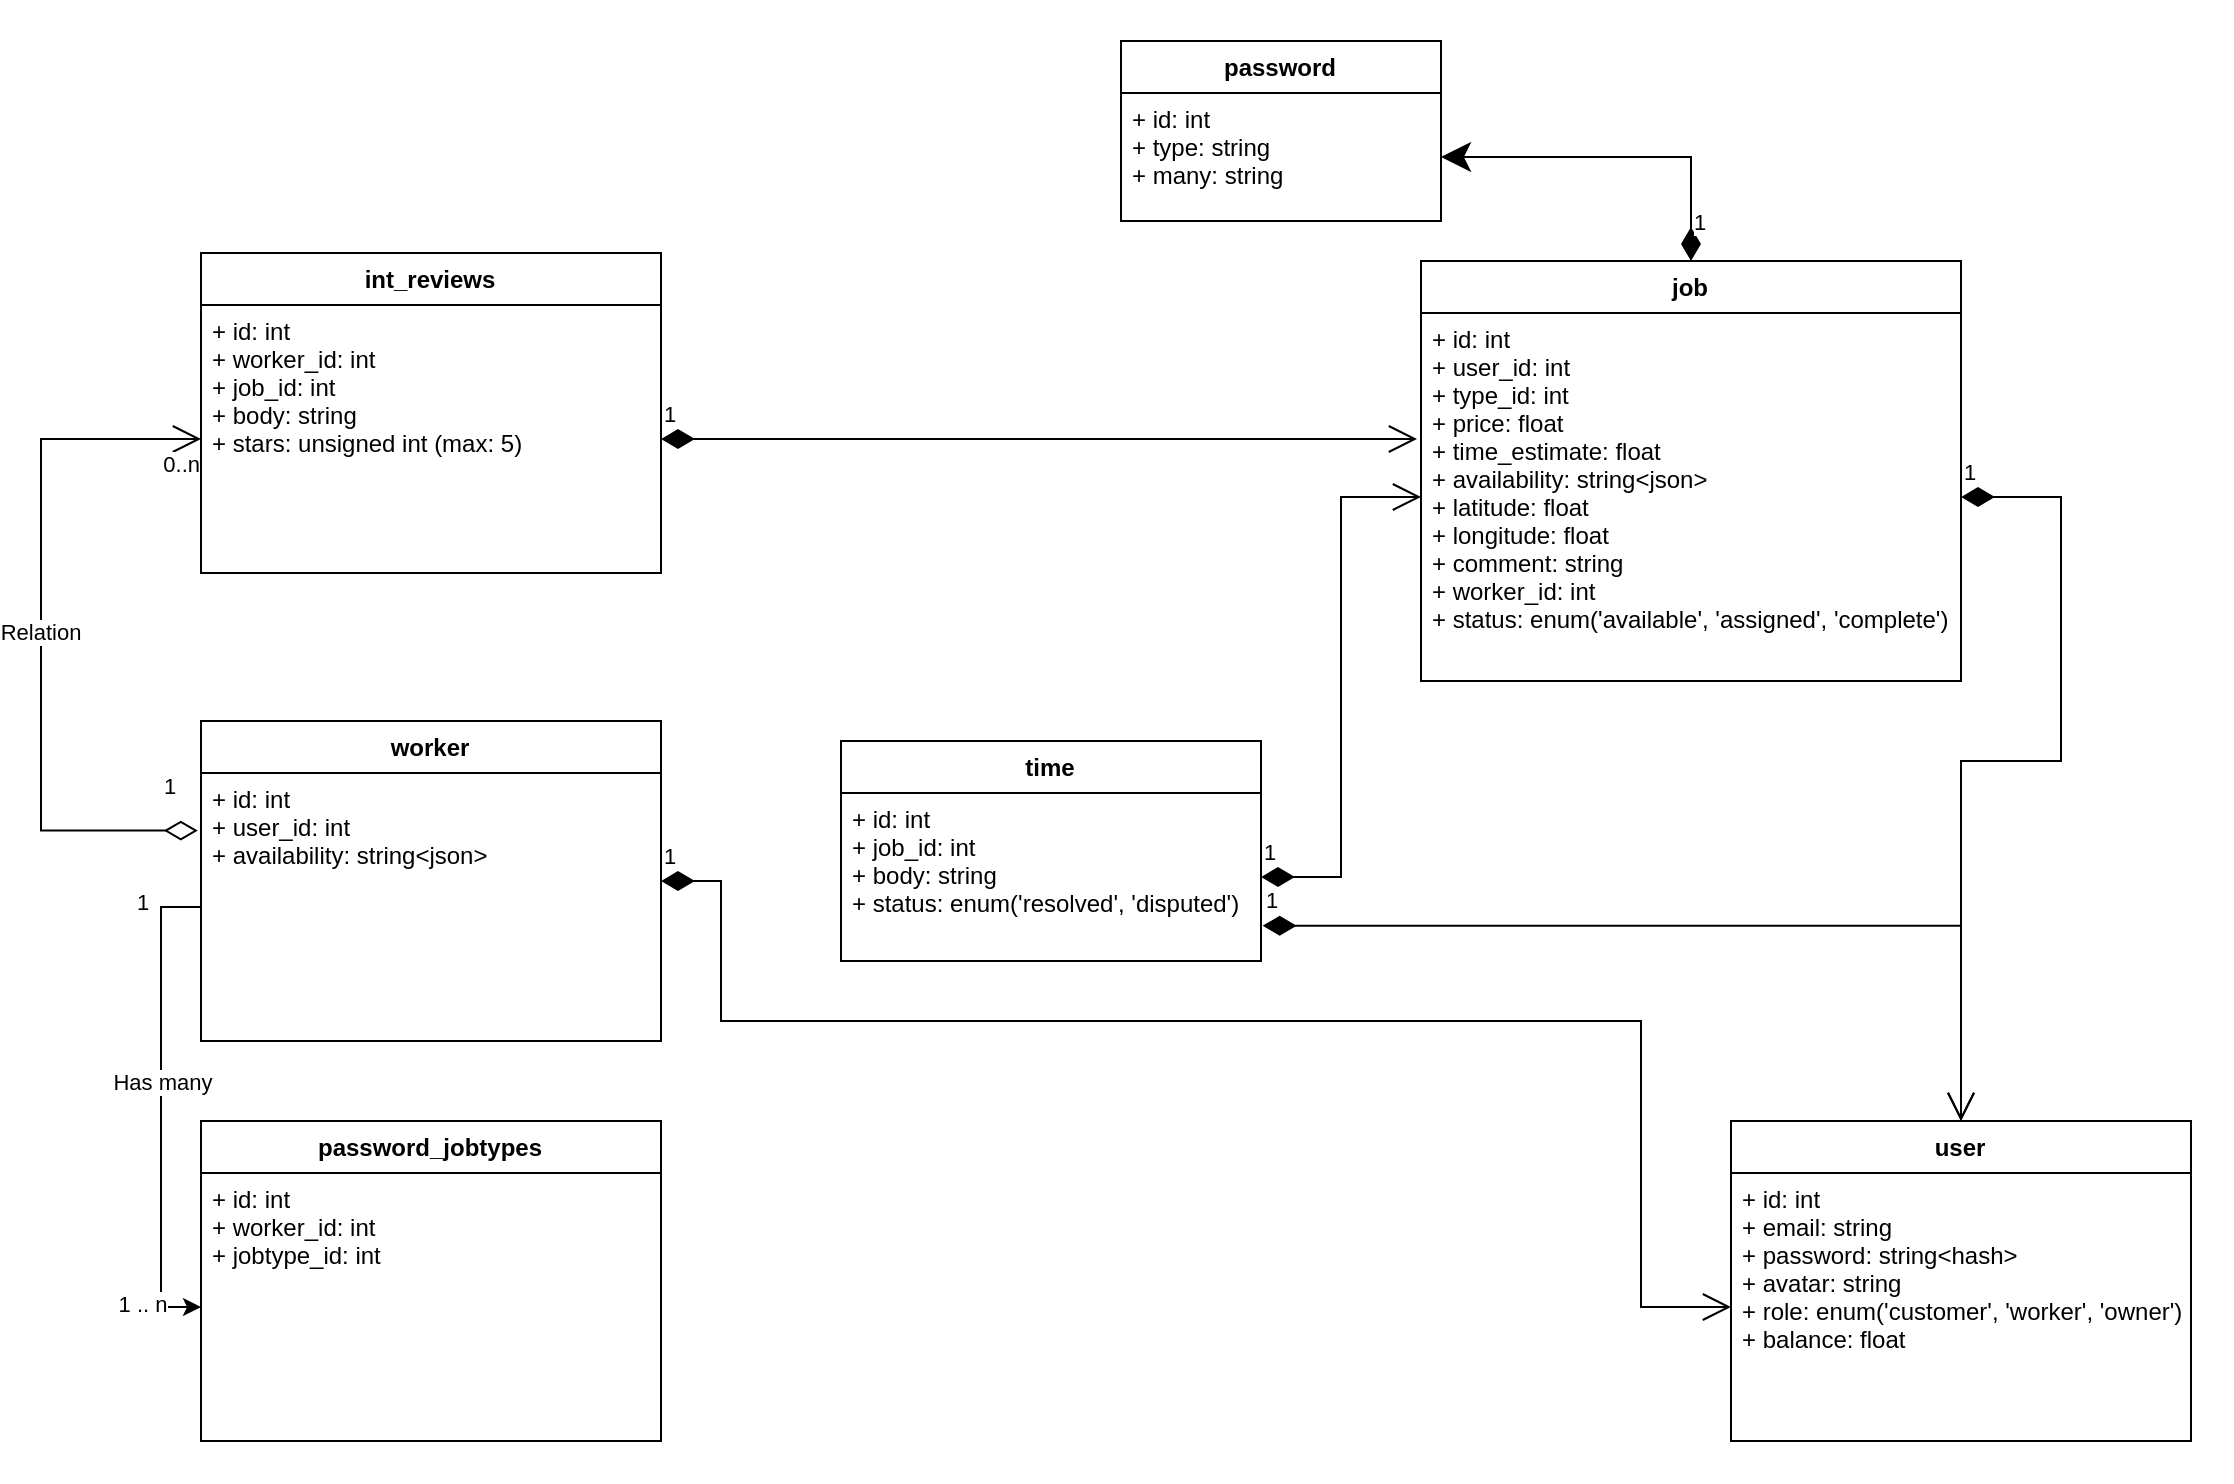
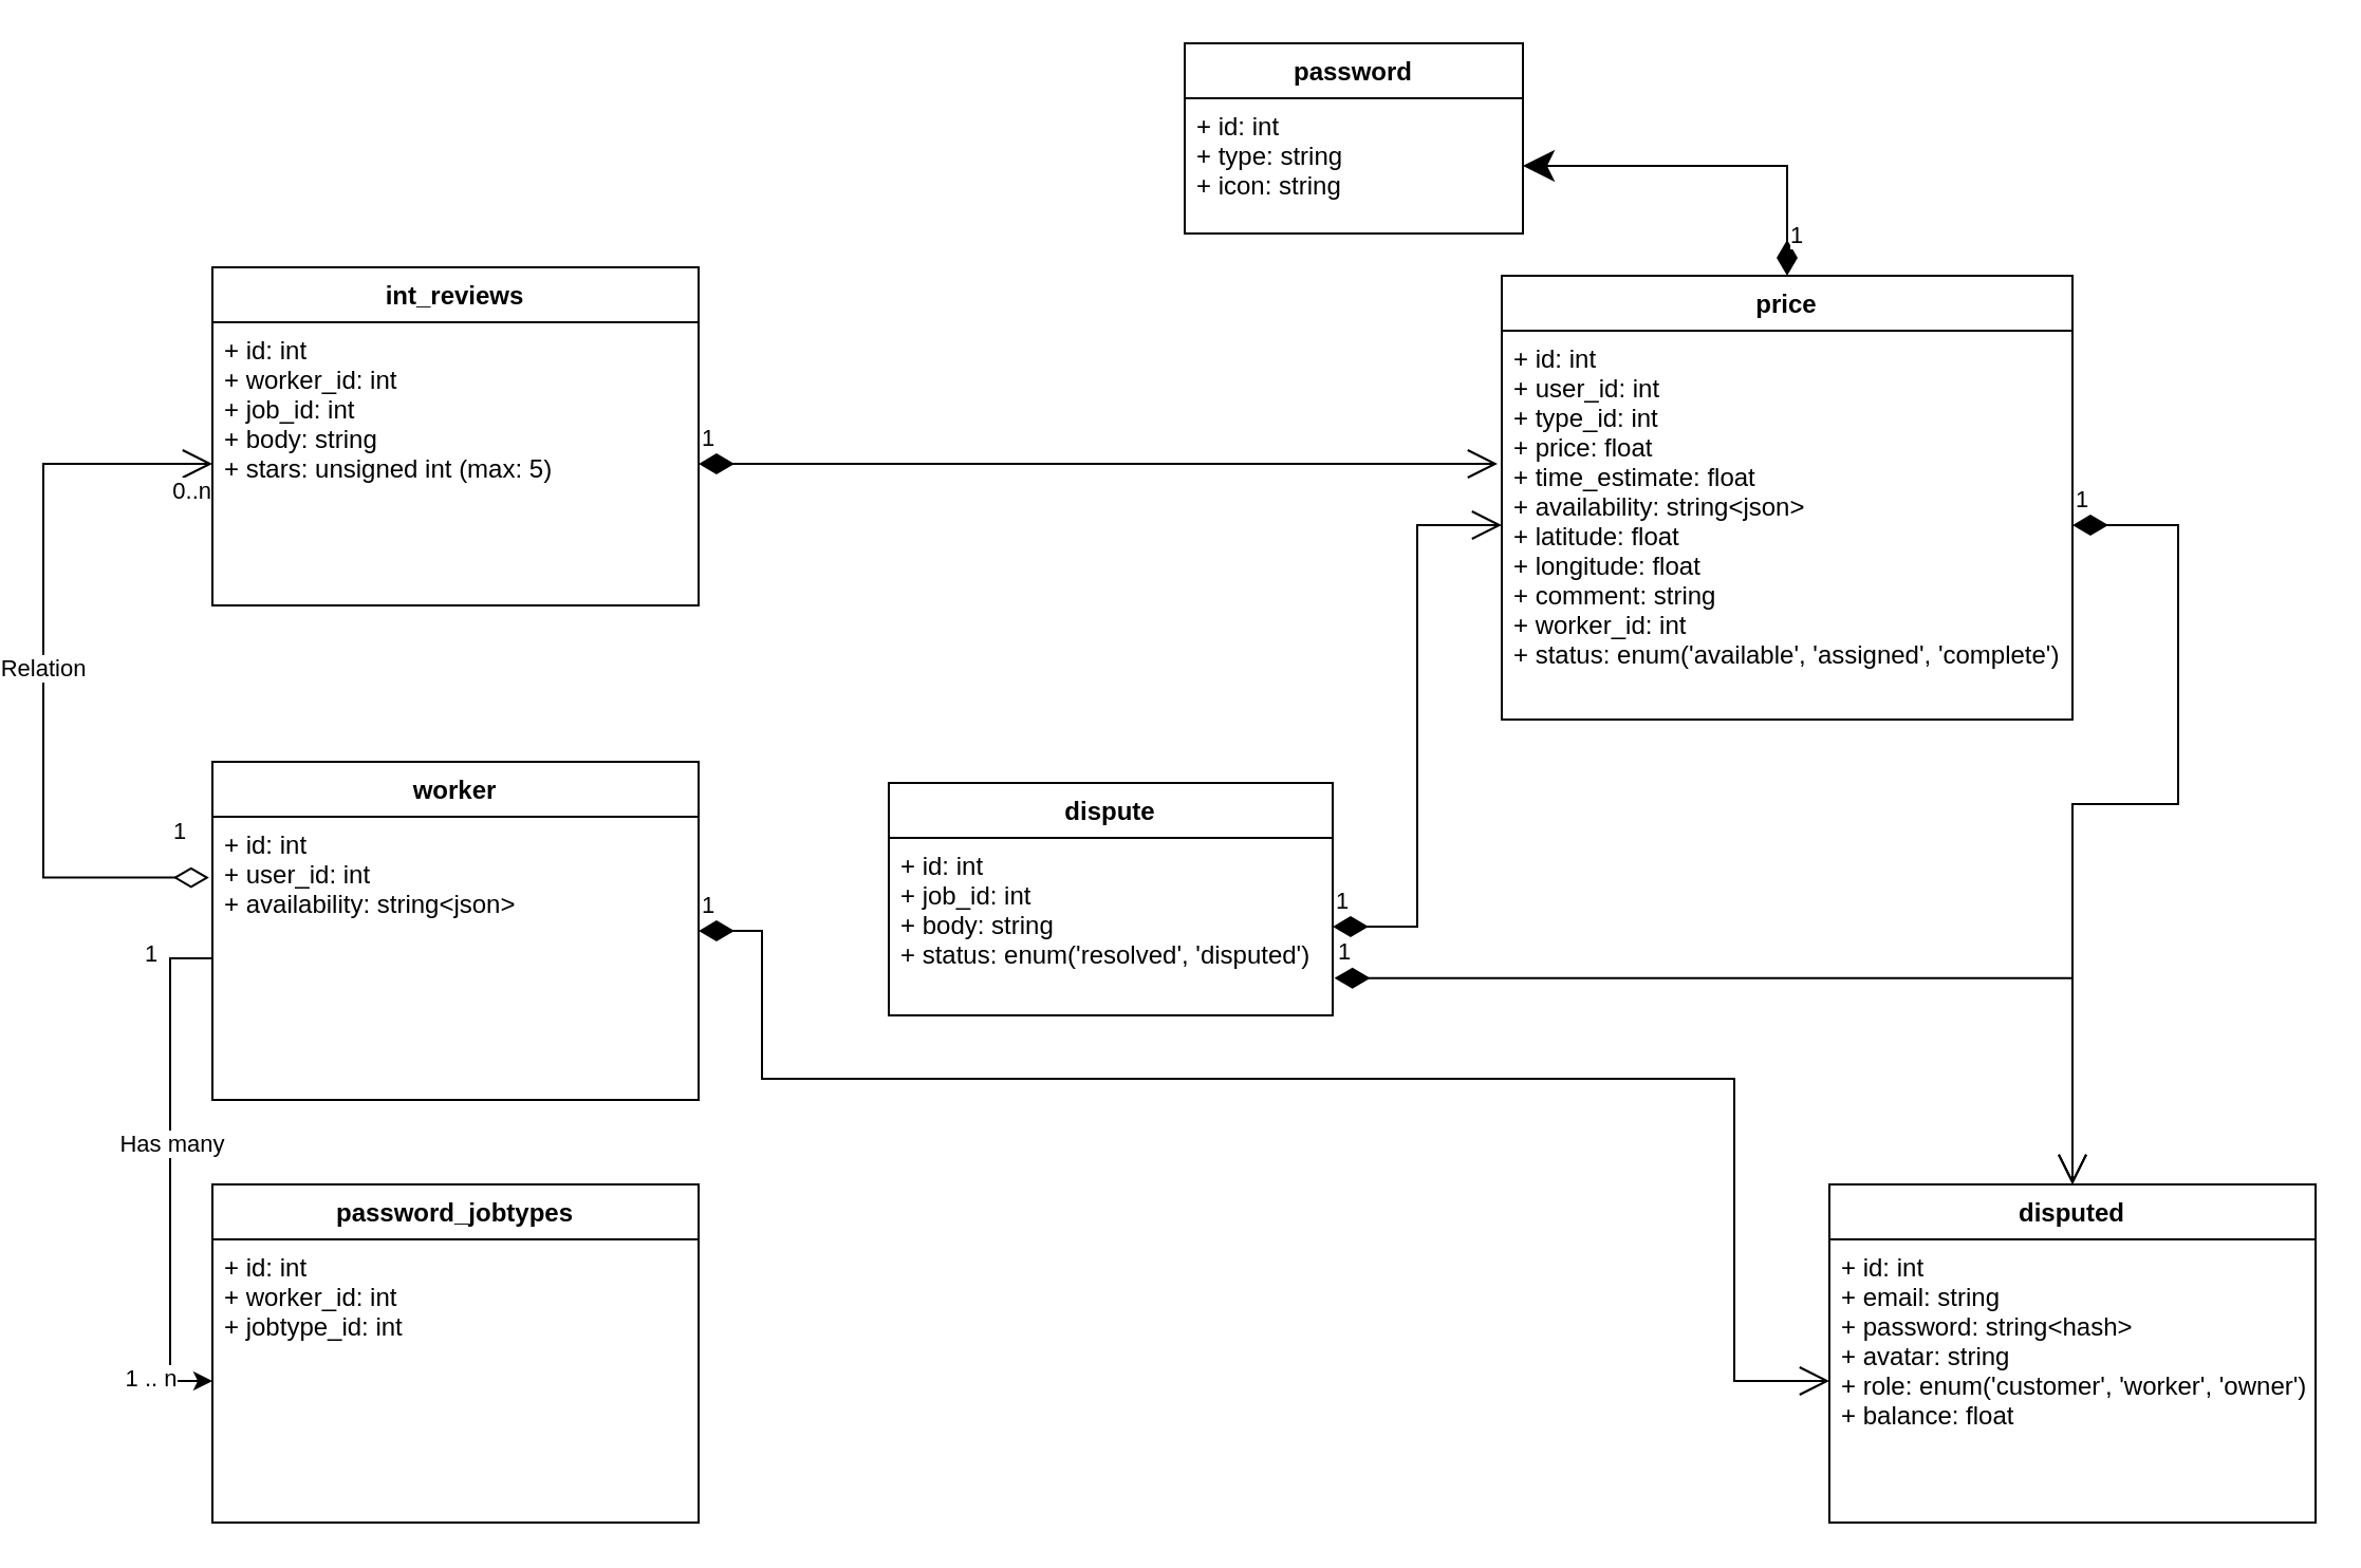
  <mxCell id="0" />
  <mxCell id="1" parent="0" />
  <mxCell id="2" value="password" style="swimlane;fontStyle=1;align=center;verticalAlign=top;childLayout=stackLayout;horizontal=1;startSize=26;horizontalStack=0;resizeParent=1;resizeParentMax=0;resizeLast=0;collapsible=1;marginBottom=0;" vertex="1" parent="1"><mxGeometry x="560" y="20" width="160" height="90" as="geometry" /></mxCell>
- <mxCell id="3" value="+ id: int&#10;+ type: string&#10;+ many: string&#10;" style="text;strokeColor=none;fillColor=none;align=left;verticalAlign=top;spacingLeft=4;spacingRight=4;overflow=hidden;rotatable=0;points=[[0,0.5],[1,0.5]];portConstraint=eastwest;" vertex="1" parent="2"><mxGeometry y="26" width="160" height="64" as="geometry" /></mxCell>
- <mxCell id="4" value="user" style="swimlane;fontStyle=1;align=center;verticalAlign=top;childLayout=stackLayout;horizontal=1;startSize=26;horizontalStack=0;resizeParent=1;resizeParentMax=0;resizeLast=0;collapsible=1;marginBottom=0;" vertex="1" parent="1"><mxGeometry x="865" y="560" width="230" height="160" as="geometry" /></mxCell>
+ <mxCell id="3" value="+ id: int&#10;+ type: string&#10;+ icon: string&#10;" style="text;strokeColor=none;fillColor=none;align=left;verticalAlign=top;spacingLeft=4;spacingRight=4;overflow=hidden;rotatable=0;points=[[0,0.5],[1,0.5]];portConstraint=eastwest;" vertex="1" parent="2"><mxGeometry y="26" width="160" height="64" as="geometry" /></mxCell>
+ <mxCell id="4" value="disputed" style="swimlane;fontStyle=1;align=center;verticalAlign=top;childLayout=stackLayout;horizontal=1;startSize=26;horizontalStack=0;resizeParent=1;resizeParentMax=0;resizeLast=0;collapsible=1;marginBottom=0;" vertex="1" parent="1"><mxGeometry x="865" y="560" width="230" height="160" as="geometry" /></mxCell>
  <mxCell id="5" value="+ id: int&#10;+ email: string&#10;+ password: string&lt;hash&gt;&#10;+ avatar: string&#10;+ role: enum('customer', 'worker', 'owner')&#10;+ balance: float&#10;&#10;" style="text;strokeColor=none;fillColor=none;align=left;verticalAlign=top;spacingLeft=4;spacingRight=4;overflow=hidden;rotatable=0;points=[[0,0.5],[1,0.5]];portConstraint=eastwest;" vertex="1" parent="4"><mxGeometry y="26" width="230" height="134" as="geometry" /></mxCell>
- <mxCell id="6" value="job" style="swimlane;fontStyle=1;align=center;verticalAlign=top;childLayout=stackLayout;horizontal=1;startSize=26;horizontalStack=0;resizeParent=1;resizeParentMax=0;resizeLast=0;collapsible=1;marginBottom=0;" vertex="1" parent="1"><mxGeometry x="710" y="130" width="270" height="210" as="geometry" /></mxCell>
+ <mxCell id="6" value="price" style="swimlane;fontStyle=1;align=center;verticalAlign=top;childLayout=stackLayout;horizontal=1;startSize=26;horizontalStack=0;resizeParent=1;resizeParentMax=0;resizeLast=0;collapsible=1;marginBottom=0;" vertex="1" parent="1"><mxGeometry x="710" y="130" width="270" height="210" as="geometry" /></mxCell>
  <mxCell id="7" value="+ id: int&#10;+ user_id: int&#10;+ type_id: int&#10;+ price: float&#10;+ time_estimate: float&#10;+ availability: string&lt;json&gt;&#10;+ latitude: float&#10;+ longitude: float&#10;+ comment: string&#10;+ worker_id: int&#10;+ status: enum('available', 'assigned', 'complete')&#10;" style="text;strokeColor=none;fillColor=none;align=left;verticalAlign=top;spacingLeft=4;spacingRight=4;overflow=hidden;rotatable=0;points=[[0,0.5],[1,0.5]];portConstraint=eastwest;" vertex="1" parent="6"><mxGeometry y="26" width="270" height="184" as="geometry" /></mxCell>
  <mxCell id="8" value="" style="endArrow=none;html=1;rounded=0;exitX=1;exitY=0.5;exitDx=0;exitDy=0;entryX=0;entryY=0.5;entryDx=0;entryDy=0;startArrow=none;" edge="1" parent="1" target="7"><mxGeometry width="50" height="50" relative="1" as="geometry"><mxPoint x="710" y="246" as="sourcePoint" /><mxPoint x="650" y="297" as="targetPoint" /></mxGeometry></mxCell>
  <mxCell id="9" value="" style="endArrow=none;html=1;rounded=0;exitX=1;exitY=0.5;exitDx=0;exitDy=0;entryX=0;entryY=0.5;entryDx=0;entryDy=0;" edge="1" parent="1" source="3"><mxGeometry width="50" height="50" relative="1" as="geometry"><mxPoint x="720" y="73" as="sourcePoint" /><mxPoint x="720" y="72.5" as="targetPoint" /></mxGeometry></mxCell>
  <mxCell id="10" value="worker" style="swimlane;fontStyle=1;align=center;verticalAlign=top;childLayout=stackLayout;horizontal=1;startSize=26;horizontalStack=0;resizeParent=1;resizeParentMax=0;resizeLast=0;collapsible=1;marginBottom=0;" vertex="1" parent="1"><mxGeometry x="100" y="360" width="230" height="160" as="geometry" /></mxCell>
  <mxCell id="11" value="+ id: int&#10;+ user_id: int&#10;+ availability: string&lt;json&gt;&#10;" style="text;strokeColor=none;fillColor=none;align=left;verticalAlign=top;spacingLeft=4;spacingRight=4;overflow=hidden;rotatable=0;points=[[0,0.5],[1,0.5]];portConstraint=eastwest;" vertex="1" parent="10"><mxGeometry y="26" width="230" height="134" as="geometry" /></mxCell>
  <mxCell id="12" value="password_jobtypes" style="swimlane;fontStyle=1;align=center;verticalAlign=top;childLayout=stackLayout;horizontal=1;startSize=26;horizontalStack=0;resizeParent=1;resizeParentMax=0;resizeLast=0;collapsible=1;marginBottom=0;" vertex="1" parent="1"><mxGeometry x="100" y="560" width="230" height="160" as="geometry" /></mxCell>
  <mxCell id="13" value="+ id: int&#10;+ worker_id: int&#10;+ jobtype_id: int&#10;&#10;&#10;&#10;" style="text;strokeColor=none;fillColor=none;align=left;verticalAlign=top;spacingLeft=4;spacingRight=4;overflow=hidden;rotatable=0;points=[[0,0.5],[1,0.5]];portConstraint=eastwest;" vertex="1" parent="12"><mxGeometry y="26" width="230" height="134" as="geometry" /></mxCell>
  <mxCell id="14" value="int_reviews&#10;" style="swimlane;fontStyle=1;align=center;verticalAlign=top;childLayout=stackLayout;horizontal=1;startSize=26;horizontalStack=0;resizeParent=1;resizeParentMax=0;resizeLast=0;collapsible=1;marginBottom=0;" vertex="1" parent="1"><mxGeometry x="100" y="126" width="230" height="160" as="geometry" /></mxCell>
  <mxCell id="15" value="+ id: int&#10;+ worker_id: int&#10;+ job_id: int&#10;+ body: string&#10;+ stars: unsigned int (max: 5)&#10;&#10;" style="text;strokeColor=none;fillColor=none;align=left;verticalAlign=top;spacingLeft=4;spacingRight=4;overflow=hidden;rotatable=0;points=[[0,0.5],[1,0.5]];portConstraint=eastwest;" vertex="1" parent="14"><mxGeometry y="26" width="230" height="134" as="geometry" /></mxCell>
- <mxCell id="16" value="time" style="swimlane;fontStyle=1;align=center;verticalAlign=top;childLayout=stackLayout;horizontal=1;startSize=26;horizontalStack=0;resizeParent=1;resizeParentMax=0;resizeLast=0;collapsible=1;marginBottom=0;" vertex="1" parent="1"><mxGeometry x="420" y="370" width="210" height="110" as="geometry" /></mxCell>
+ <mxCell id="16" value="dispute" style="swimlane;fontStyle=1;align=center;verticalAlign=top;childLayout=stackLayout;horizontal=1;startSize=26;horizontalStack=0;resizeParent=1;resizeParentMax=0;resizeLast=0;collapsible=1;marginBottom=0;" vertex="1" parent="1"><mxGeometry x="420" y="370" width="210" height="110" as="geometry" /></mxCell>
  <mxCell id="17" value="+ id: int&#10;+ job_id: int&#10;+ body: string&#10;+ status: enum('resolved', 'disputed')&#10;" style="text;strokeColor=none;fillColor=none;align=left;verticalAlign=top;spacingLeft=4;spacingRight=4;overflow=hidden;rotatable=0;points=[[0,0.5],[1,0.5]];portConstraint=eastwest;" vertex="1" parent="16"><mxGeometry y="26" width="210" height="84" as="geometry" /></mxCell>
  <mxCell id="18" value="1" style="endArrow=open;html=1;endSize=12;startArrow=diamondThin;startSize=14;startFill=1;edgeStyle=orthogonalEdgeStyle;align=left;verticalAlign=bottom;rounded=0;exitX=1;exitY=0.5;exitDx=0;exitDy=0;entryX=0;entryY=0.5;entryDx=0;entryDy=0;" edge="1" parent="1" source="17" target="7"><mxGeometry x="-1" y="3" relative="1" as="geometry"><mxPoint x="620" y="450" as="sourcePoint" /><mxPoint x="780" y="450" as="targetPoint" /></mxGeometry></mxCell>
  <mxCell id="19" value="1" style="endArrow=open;html=1;endSize=12;startArrow=diamondThin;startSize=14;startFill=1;edgeStyle=orthogonalEdgeStyle;align=left;verticalAlign=bottom;rounded=0;exitX=1.004;exitY=0.79;exitDx=0;exitDy=0;entryX=0.5;entryY=0;entryDx=0;entryDy=0;exitPerimeter=0;" edge="1" parent="1" source="17" target="4"><mxGeometry x="-1" y="3" relative="1" as="geometry"><mxPoint x="620" y="406" as="sourcePoint" /><mxPoint x="730" y="286" as="targetPoint" /><Array as="points"><mxPoint x="980" y="462" /></Array></mxGeometry></mxCell>
  <mxCell id="20" value="1" style="endArrow=classic;html=1;endSize=12;startArrow=diamondThin;startSize=14;startFill=1;edgeStyle=orthogonalEdgeStyle;align=left;verticalAlign=bottom;rounded=0;exitX=0.5;exitY=0;exitDx=0;exitDy=0;entryX=1;entryY=0.5;entryDx=0;entryDy=0;" edge="1" parent="1" source="6" target="3"><mxGeometry x="-0.887" relative="1" as="geometry"><mxPoint x="860" y="50" as="sourcePoint" /><mxPoint x="1020" y="50" as="targetPoint" /><Array as="points"><mxPoint x="845" y="78" /></Array><mxPoint as="offset" /></mxGeometry></mxCell>
  <mxCell id="21" value="1" style="endArrow=open;html=1;endSize=12;startArrow=diamondThin;startSize=14;startFill=1;edgeStyle=orthogonalEdgeStyle;align=left;verticalAlign=bottom;rounded=0;exitX=1;exitY=0.5;exitDx=0;exitDy=0;" edge="1" parent="1" source="7"><mxGeometry x="-1" y="3" relative="1" as="geometry"><mxPoint x="570" y="500" as="sourcePoint" /><mxPoint x="980" y="560" as="targetPoint" /><Array as="points"><mxPoint x="1030" y="248" /><mxPoint x="1030" y="380" /><mxPoint x="980" y="380" /></Array></mxGeometry></mxCell>
  <mxCell id="22" style="edgeStyle=orthogonalEdgeStyle;rounded=0;orthogonalLoop=1;jettySize=auto;html=1;entryX=0;entryY=0.5;entryDx=0;entryDy=0;" edge="1" parent="1" source="11" target="13"><mxGeometry relative="1" as="geometry" /></mxCell>
  <mxCell id="23" value="&lt;div&gt;Has many&lt;/div&gt;" style="edgeLabel;html=1;align=center;verticalAlign=middle;resizable=0;points=[];" vertex="1" connectable="0" parent="22"><mxGeometry x="-0.005" relative="1" as="geometry"><mxPoint y="-12" as="offset" /></mxGeometry></mxCell>
  <mxCell id="24" value="1 .. n" style="edgeLabel;html=1;align=center;verticalAlign=middle;resizable=0;points=[];" vertex="1" connectable="0" parent="22"><mxGeometry x="0.88" y="2" relative="1" as="geometry"><mxPoint x="-16" as="offset" /></mxGeometry></mxCell>
  <mxCell id="25" value="&lt;div&gt;1&lt;/div&gt;" style="edgeLabel;html=1;align=center;verticalAlign=middle;resizable=0;points=[];" vertex="1" connectable="0" parent="22"><mxGeometry x="-0.732" y="-1" relative="1" as="geometry"><mxPoint x="-9" y="-15" as="offset" /></mxGeometry></mxCell>
  <mxCell id="26" value="Relation" style="endArrow=open;html=1;endSize=12;startArrow=diamondThin;startSize=14;startFill=0;edgeStyle=orthogonalEdgeStyle;rounded=0;entryX=0;entryY=0.5;entryDx=0;entryDy=0;exitX=-0.007;exitY=0.215;exitDx=0;exitDy=0;exitPerimeter=0;" edge="1" parent="1" source="11" target="15"><mxGeometry relative="1" as="geometry"><mxPoint x="100" y="453" as="sourcePoint" /><mxPoint x="180" y="330" as="targetPoint" /><Array as="points"><mxPoint x="20" y="415" /><mxPoint x="20" y="219" /></Array></mxGeometry></mxCell>
  <mxCell id="27" value="1" style="edgeLabel;resizable=0;html=1;align=left;verticalAlign=top;" connectable="0" vertex="1" parent="26"><mxGeometry x="-1" relative="1" as="geometry"><mxPoint x="-18" y="-35" as="offset" /></mxGeometry></mxCell>
  <mxCell id="28" value="0..n" style="edgeLabel;resizable=0;html=1;align=right;verticalAlign=top;" connectable="0" vertex="1" parent="26"><mxGeometry x="1" relative="1" as="geometry" /></mxCell>
  <mxCell id="29" value="1" style="endArrow=open;html=1;endSize=12;startArrow=diamondThin;startSize=14;startFill=1;edgeStyle=orthogonalEdgeStyle;align=left;verticalAlign=bottom;rounded=0;exitX=1;exitY=0.5;exitDx=0;exitDy=0;" edge="1" parent="1" source="15"><mxGeometry x="-1" y="3" relative="1" as="geometry"><mxPoint x="560" y="380" as="sourcePoint" /><mxPoint x="708" y="219" as="targetPoint" /><Array as="points"><mxPoint x="708" y="219" /></Array></mxGeometry></mxCell>
  <mxCell id="30" value="1" style="endArrow=open;html=1;endSize=12;startArrow=diamondThin;startSize=14;startFill=1;edgeStyle=orthogonalEdgeStyle;align=left;verticalAlign=bottom;rounded=0;exitX=1;exitY=0.5;exitDx=0;exitDy=0;entryX=0;entryY=0.5;entryDx=0;entryDy=0;" edge="1" parent="1" source="10" target="5"><mxGeometry x="-1" y="3" relative="1" as="geometry"><mxPoint x="340" y="663" as="sourcePoint" /><mxPoint x="570" y="88" as="targetPoint" /><Array as="points"><mxPoint x="360" y="440" /><mxPoint x="360" y="510" /><mxPoint x="820" y="510" /><mxPoint x="820" y="653" /></Array></mxGeometry></mxCell>
